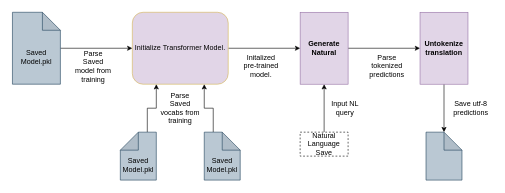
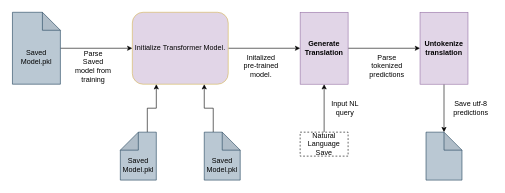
  <mxCell id="0" />
  <mxCell id="1" parent="0" />
  <mxCell id="2" style="edgeStyle=orthogonalEdgeStyle;rounded=0;orthogonalLoop=1;jettySize=auto;html=1;entryX=0;entryY=0.5;entryDx=0;entryDy=0;" edge="1" parent="1" source="3" target="6"><mxGeometry relative="1" as="geometry" /></mxCell>
  <mxCell id="3" value="" style="shape=note;whiteSpace=wrap;html=1;backgroundOutline=1;darkOpacity=0.05;fillColor=#bac8d3;strokeColor=#23445d;" vertex="1" parent="1"><mxGeometry x="20" y="20" width="80" height="120" as="geometry" /></mxCell>
  <mxCell id="4" value="Saved Model.pkl" style="text;html=1;strokeColor=none;fillColor=none;align=center;verticalAlign=middle;whiteSpace=wrap;rounded=0;" vertex="1" parent="1"><mxGeometry x="30" y="60" width="60" height="70" as="geometry" /></mxCell>
  <mxCell id="5" style="edgeStyle=orthogonalEdgeStyle;rounded=0;orthogonalLoop=1;jettySize=auto;html=1;exitX=1;exitY=0.5;exitDx=0;exitDy=0;entryX=0.5;entryY=1;entryDx=0;entryDy=0;" edge="1" parent="1" source="6" target="14"><mxGeometry relative="1" as="geometry" /></mxCell>
  <mxCell id="6" value="Initialize Transformer Model." style="rounded=1;whiteSpace=wrap;html=1;fillColor=#e1d5e7;strokeColor=#d6b656;" vertex="1" parent="1"><mxGeometry x="220" y="20" width="160" height="120" as="geometry" /></mxCell>
  <mxCell id="7" style="edgeStyle=orthogonalEdgeStyle;rounded=0;orthogonalLoop=1;jettySize=auto;html=1;exitX=0;exitY=0;exitDx=15;exitDy=0;exitPerimeter=0;entryX=0.25;entryY=1;entryDx=0;entryDy=0;" edge="1" parent="1" source="8" target="6"><mxGeometry relative="1" as="geometry" /></mxCell>
  <mxCell id="8" value="" style="shape=note;whiteSpace=wrap;html=1;backgroundOutline=1;darkOpacity=0.05;fillColor=#bac8d3;strokeColor=#23445d;flipH=1;" vertex="1" parent="1"><mxGeometry x="200" y="220" width="60" height="80" as="geometry" /></mxCell>
  <mxCell id="9" value="Saved Model.pkl" style="text;html=1;strokeColor=none;fillColor=none;align=center;verticalAlign=middle;whiteSpace=wrap;rounded=0;flipH=1;" vertex="1" parent="1"><mxGeometry x="200" y="250" width="60" height="50" as="geometry" /></mxCell>
  <mxCell id="10" style="edgeStyle=orthogonalEdgeStyle;rounded=0;orthogonalLoop=1;jettySize=auto;html=1;exitX=0;exitY=0;exitDx=15;exitDy=0;exitPerimeter=0;entryX=0.75;entryY=1;entryDx=0;entryDy=0;" edge="1" parent="1" source="11" target="6"><mxGeometry relative="1" as="geometry" /></mxCell>
  <mxCell id="11" value="" style="shape=note;whiteSpace=wrap;html=1;backgroundOutline=1;darkOpacity=0.05;fillColor=#bac8d3;strokeColor=#23445d;" vertex="1" parent="1"><mxGeometry x="340" y="220" width="60" height="80" as="geometry" /></mxCell>
  <mxCell id="12" value="Saved Model.pkl" style="text;html=1;strokeColor=none;fillColor=none;align=center;verticalAlign=middle;whiteSpace=wrap;rounded=0;" vertex="1" parent="1"><mxGeometry x="340" y="250" width="60" height="50" as="geometry" /></mxCell>
  <mxCell id="13" style="edgeStyle=orthogonalEdgeStyle;rounded=0;orthogonalLoop=1;jettySize=auto;html=1;exitX=0.5;exitY=0;exitDx=0;exitDy=0;entryX=0.5;entryY=1;entryDx=0;entryDy=0;" edge="1" parent="1" source="14" target="20"><mxGeometry relative="1" as="geometry" /></mxCell>
  <mxCell id="14" value="" style="rounded=0;whiteSpace=wrap;html=1;rotation=90;fillColor=#e1d5e7;strokeColor=#9673a6;" vertex="1" parent="1"><mxGeometry x="480" y="40" width="120" height="80" as="geometry" /></mxCell>
- <mxCell id="15" value="&lt;b&gt;Generate Natural&lt;/b&gt;" style="text;html=1;strokeColor=none;fillColor=none;align=center;verticalAlign=middle;whiteSpace=wrap;rounded=0;" vertex="1" parent="1"><mxGeometry x="510" y="30" width="60" height="100" as="geometry" /></mxCell>
+ <mxCell id="15" value="&lt;b&gt;Generate Translation&lt;/b&gt;" style="text;html=1;strokeColor=none;fillColor=none;align=center;verticalAlign=middle;whiteSpace=wrap;rounded=0;" vertex="1" parent="1"><mxGeometry x="510" y="30" width="60" height="100" as="geometry" /></mxCell>
  <mxCell id="16" style="edgeStyle=orthogonalEdgeStyle;rounded=0;orthogonalLoop=1;jettySize=auto;html=1;exitX=0.5;exitY=0;exitDx=0;exitDy=0;entryX=1;entryY=0.5;entryDx=0;entryDy=0;" edge="1" parent="1" source="17" target="14"><mxGeometry relative="1" as="geometry" /></mxCell>
  <mxCell id="17" value="" style="rounded=0;whiteSpace=wrap;html=1;dashed=1;fillColor=#FFFFFF;" vertex="1" parent="1"><mxGeometry x="500" y="220" width="80" height="40" as="geometry" /></mxCell>
  <mxCell id="18" value="Natural Language Save" style="text;html=1;strokeColor=none;align=center;verticalAlign=middle;whiteSpace=wrap;rounded=0;dashed=1;fillColor=#FFFFFF;" vertex="1" parent="1"><mxGeometry x="510" y="230" width="60" height="20" as="geometry" /></mxCell>
  <mxCell id="19" style="edgeStyle=orthogonalEdgeStyle;rounded=0;orthogonalLoop=1;jettySize=auto;html=1;exitX=1;exitY=0.5;exitDx=0;exitDy=0;entryX=0;entryY=0;entryDx=30;entryDy=0;entryPerimeter=0;" edge="1" parent="1" source="20" target="22"><mxGeometry relative="1" as="geometry" /></mxCell>
  <mxCell id="20" value="" style="rounded=0;whiteSpace=wrap;html=1;rotation=90;fillColor=#e1d5e7;strokeColor=#9673a6;" vertex="1" parent="1"><mxGeometry x="680" y="40" width="120" height="80" as="geometry" /></mxCell>
  <mxCell id="21" value="&lt;b&gt;Untokenize translation&lt;br&gt;&lt;/b&gt;" style="text;html=1;strokeColor=none;fillColor=none;align=center;verticalAlign=middle;whiteSpace=wrap;rounded=0;" vertex="1" parent="1"><mxGeometry x="710" y="30" width="60" height="100" as="geometry" /></mxCell>
  <mxCell id="22" value="" style="shape=note;whiteSpace=wrap;html=1;backgroundOutline=1;darkOpacity=0.05;fillColor=#bac8d3;strokeColor=#23445d;" vertex="1" parent="1"><mxGeometry x="710" y="220" width="60" height="80" as="geometry" /></mxCell>
  <mxCell id="23" value="Parse Saved model from training" style="text;html=1;strokeColor=none;fillColor=none;align=center;verticalAlign=middle;whiteSpace=wrap;rounded=0;" vertex="1" parent="1"><mxGeometry x="120" y="80" width="70" height="60" as="geometry" /></mxCell>
- <mxCell id="24" value="Parse Saved vocabs from training" style="text;html=1;strokeColor=none;fillColor=none;align=center;verticalAlign=middle;whiteSpace=wrap;rounded=0;" vertex="1" parent="1"><mxGeometry x="265" y="150" width="70" height="60" as="geometry" /></mxCell>
  <mxCell id="25" value="Initalized pre-trained model." style="text;html=1;strokeColor=none;fillColor=none;align=center;verticalAlign=middle;whiteSpace=wrap;rounded=0;" vertex="1" parent="1"><mxGeometry x="400" y="80" width="70" height="60" as="geometry" /></mxCell>
  <mxCell id="26" value="Parse tokenized predictions" style="text;html=1;strokeColor=none;fillColor=none;align=center;verticalAlign=middle;whiteSpace=wrap;rounded=0;" vertex="1" parent="1"><mxGeometry x="610" y="80" width="70" height="60" as="geometry" /></mxCell>
  <mxCell id="27" value="Save utf-8 predictions" style="text;html=1;strokeColor=none;fillColor=none;align=center;verticalAlign=middle;whiteSpace=wrap;rounded=0;" vertex="1" parent="1"><mxGeometry x="750" y="150" width="70" height="60" as="geometry" /></mxCell>
  <mxCell id="28" value="Input NL query" style="text;html=1;strokeColor=none;fillColor=none;align=center;verticalAlign=middle;whiteSpace=wrap;rounded=0;" vertex="1" parent="1"><mxGeometry x="540" y="150" width="70" height="60" as="geometry" /></mxCell>
